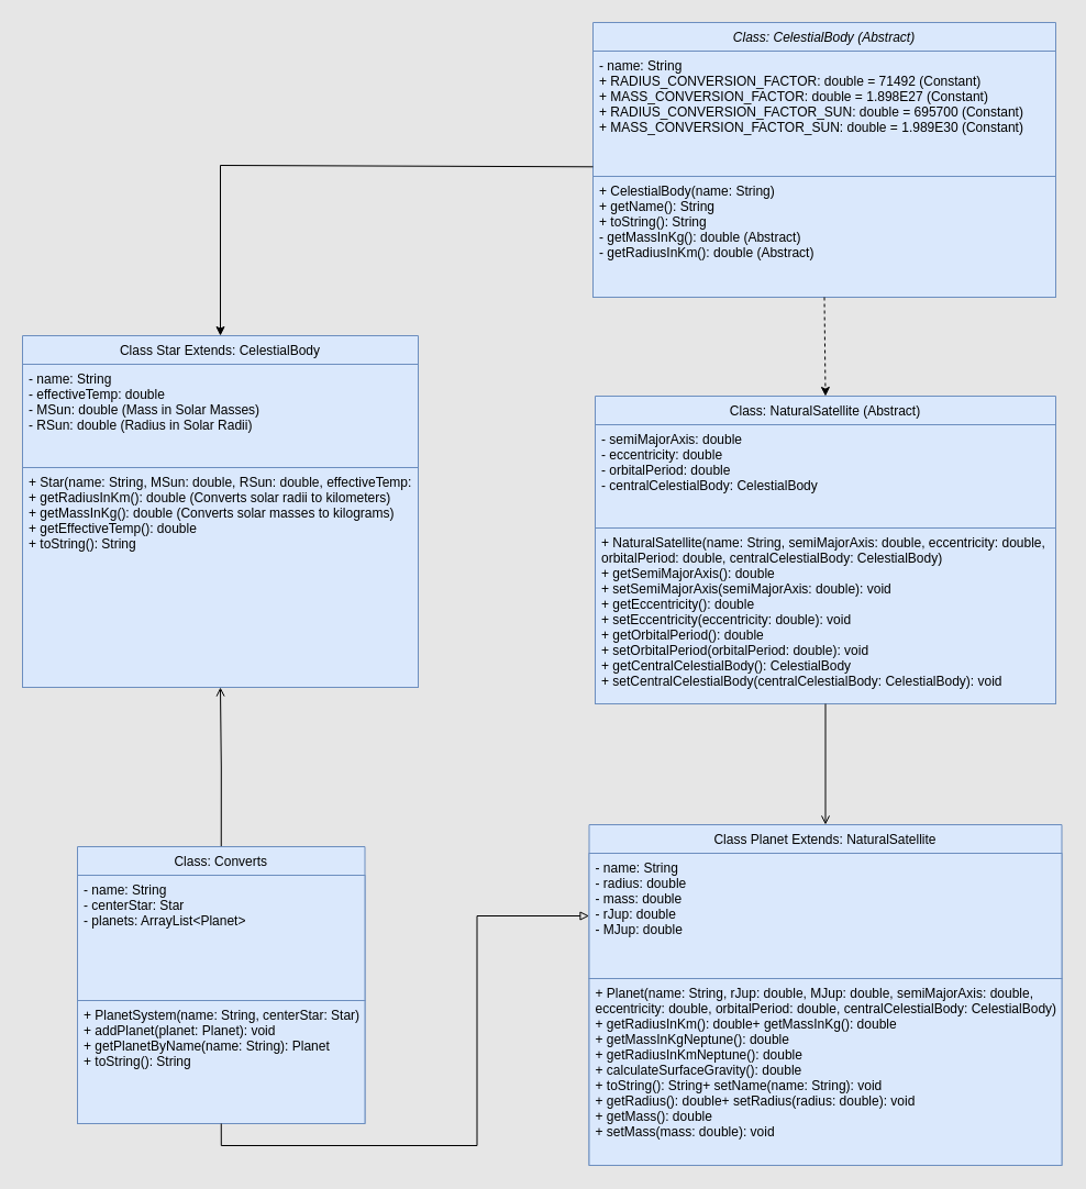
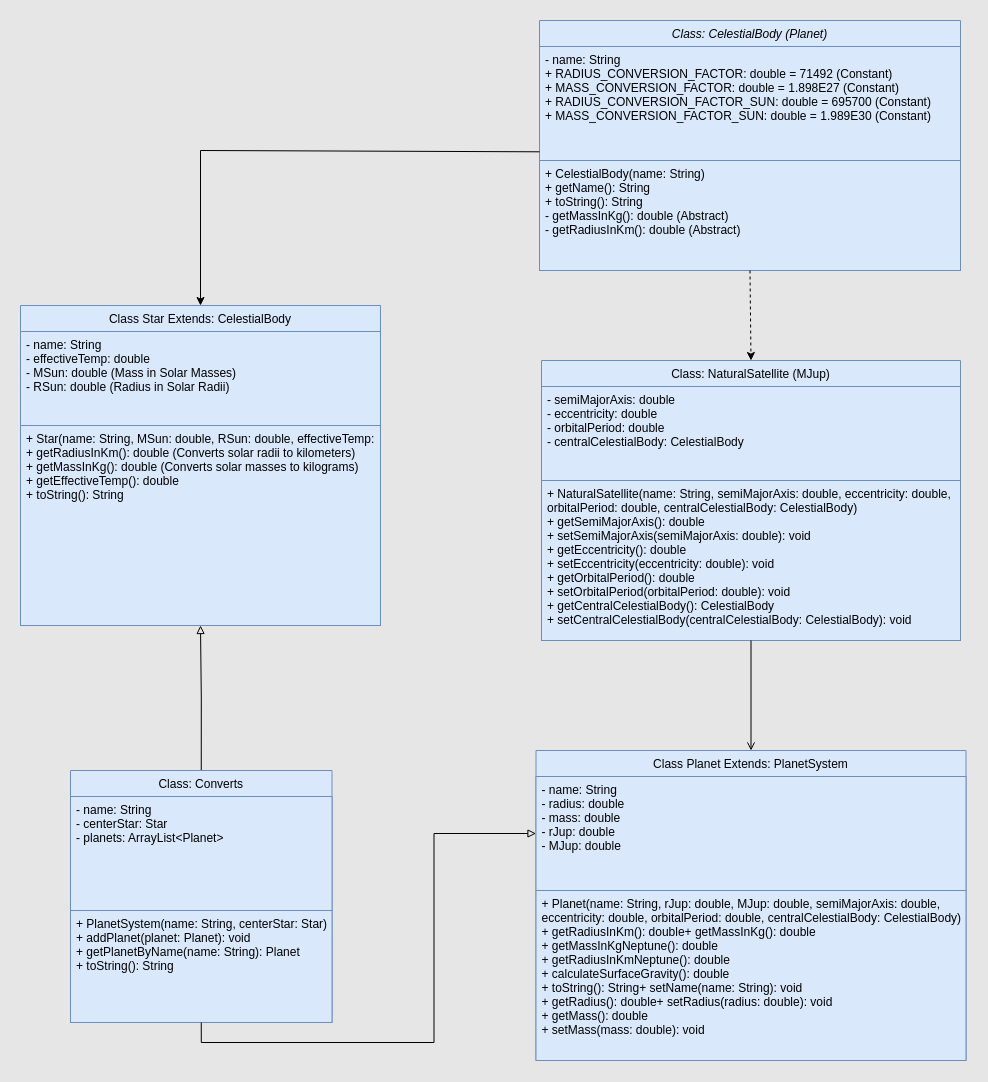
  <mxCell id="0" />
  <mxCell id="1" parent="0" />
- <mxCell id="2" value="Class: CelestialBody (Abstract)&#10;" style="swimlane;fontStyle=2;align=center;verticalAlign=top;childLayout=stackLayout;horizontal=1;startSize=26;horizontalStack=0;resizeParent=1;resizeLast=0;collapsible=1;marginBottom=0;rounded=0;shadow=0;strokeWidth=1;fillColor=#dae8fc;strokeColor=#6c8ebf;" parent="1" vertex="1"><mxGeometry x="539" y="20" width="421" height="250" as="geometry"><mxRectangle x="230" y="140" width="160" height="26" as="alternateBounds" /></mxGeometry></mxCell>
+ <mxCell id="2" value="Class: CelestialBody (Planet)&#10;" style="swimlane;fontStyle=2;align=center;verticalAlign=top;childLayout=stackLayout;horizontal=1;startSize=26;horizontalStack=0;resizeParent=1;resizeLast=0;collapsible=1;marginBottom=0;rounded=0;shadow=0;strokeWidth=1;fillColor=#dae8fc;strokeColor=#6c8ebf;" parent="1" vertex="1"><mxGeometry x="539" y="20" width="421" height="250" as="geometry"><mxRectangle x="230" y="140" width="160" height="26" as="alternateBounds" /></mxGeometry></mxCell>
  <mxCell id="3" value="- name: String&#10;+ RADIUS_CONVERSION_FACTOR: double = 71492 (Constant)&#10;+ MASS_CONVERSION_FACTOR: double = 1.898E27 (Constant)&#10;+ RADIUS_CONVERSION_FACTOR_SUN: double = 695700 (Constant)&#10;+ MASS_CONVERSION_FACTOR_SUN: double = 1.989E30 (Constant)" style="text;align=left;verticalAlign=top;spacingLeft=4;spacingRight=4;overflow=hidden;rotatable=0;points=[[0,0.5],[1,0.5]];portConstraint=eastwest;fillColor=#dae8fc;strokeColor=#6c8ebf;" parent="2" vertex="1"><mxGeometry y="26" width="421" height="114" as="geometry" /></mxCell>
  <mxCell id="4" value="" style="line;html=1;strokeWidth=1;align=left;verticalAlign=middle;spacingTop=-1;spacingLeft=3;spacingRight=3;rotatable=0;labelPosition=right;points=[];portConstraint=eastwest;" parent="2" vertex="1"><mxGeometry y="140" width="421" as="geometry" /></mxCell>
  <mxCell id="5" value="+ CelestialBody(name: String)&#10;+ getName(): String&#10;+ toString(): String&#10;- getMassInKg(): double (Abstract)&#10;- getRadiusInKm(): double (Abstract)" style="text;align=left;verticalAlign=top;spacingLeft=4;spacingRight=4;overflow=hidden;rotatable=0;points=[[0,0.5],[1,0.5]];portConstraint=eastwest;fillColor=#dae8fc;strokeColor=#6c8ebf;" parent="2" vertex="1"><mxGeometry y="140" width="421" height="110" as="geometry" /></mxCell>
  <mxCell id="6" value="Class Star Extends: CelestialBody&#10;" style="swimlane;fontStyle=0;align=center;verticalAlign=top;childLayout=stackLayout;horizontal=1;startSize=26;horizontalStack=0;resizeParent=1;resizeLast=0;collapsible=1;marginBottom=0;rounded=0;shadow=0;strokeWidth=1;fillColor=#dae8fc;strokeColor=#6c8ebf;" parent="1" vertex="1"><mxGeometry x="20" y="305" width="360" height="320" as="geometry"><mxRectangle x="130" y="380" width="160" height="26" as="alternateBounds" /></mxGeometry></mxCell>
  <mxCell id="7" value="- name: String&#10;- effectiveTemp: double&#10;- MSun: double (Mass in Solar Masses)&#10;- RSun: double (Radius in Solar Radii)" style="text;align=left;verticalAlign=top;spacingLeft=4;spacingRight=4;overflow=hidden;rotatable=0;points=[[0,0.5],[1,0.5]];portConstraint=eastwest;fillColor=#dae8fc;strokeColor=#6c8ebf;" parent="6" vertex="1"><mxGeometry y="26" width="360" height="94" as="geometry" /></mxCell>
  <mxCell id="8" value="+ Star(name: String, MSun: double, RSun: double, effectiveTemp: double)&#10;+ getRadiusInKm(): double (Converts solar radii to kilometers)&#10;+ getMassInKg(): double (Converts solar masses to kilograms)&#10;+ getEffectiveTemp(): double&#10;+ toString(): String" style="text;align=left;verticalAlign=top;spacingLeft=4;spacingRight=4;overflow=hidden;rotatable=0;points=[[0,0.5],[1,0.5]];portConstraint=eastwest;fillColor=#dae8fc;strokeColor=#6c8ebf;" parent="6" vertex="1"><mxGeometry y="120" width="360" height="200" as="geometry" /></mxCell>
- <mxCell id="9" style="edgeStyle=orthogonalEdgeStyle;rounded=0;orthogonalLoop=1;jettySize=auto;html=1;exitX=0.5;exitY=0;exitDx=0;exitDy=0;endArrow=open;endFill=0;entryX=0.5;entryY=1;entryDx=0;entryDy=0;" parent="1" source="10" target="6" edge="1"><mxGeometry relative="1" as="geometry"><mxPoint x="200" y="780" as="targetPoint" /></mxGeometry></mxCell>
+ <mxCell id="9" style="edgeStyle=orthogonalEdgeStyle;rounded=0;orthogonalLoop=1;jettySize=auto;html=1;exitX=0.5;exitY=0;exitDx=0;exitDy=0;endArrow=block;endFill=0;entryX=0.5;entryY=1;entryDx=0;entryDy=0;" parent="1" source="10" target="6" edge="1"><mxGeometry relative="1" as="geometry"><mxPoint x="200" y="780" as="targetPoint" /></mxGeometry></mxCell>
  <mxCell id="10" value="Class: Converts&#10;" style="swimlane;fontStyle=0;align=center;verticalAlign=top;childLayout=stackLayout;horizontal=1;startSize=26;horizontalStack=0;resizeParent=1;resizeLast=0;collapsible=1;marginBottom=0;rounded=0;shadow=0;strokeWidth=1;fillColor=#dae8fc;strokeColor=#6c8ebf;" parent="1" vertex="1"><mxGeometry x="70" y="770" width="261.5" height="252" as="geometry"><mxRectangle x="340" y="380" width="170" height="26" as="alternateBounds" /></mxGeometry></mxCell>
  <mxCell id="11" value="- name: String&#10;- centerStar: Star&#10;- planets: ArrayList&lt;Planet&gt;" style="text;align=left;verticalAlign=top;spacingLeft=4;spacingRight=4;overflow=hidden;rotatable=0;points=[[0,0.5],[1,0.5]];portConstraint=eastwest;fillColor=#dae8fc;strokeColor=#6c8ebf;" parent="10" vertex="1"><mxGeometry y="26" width="261.5" height="114" as="geometry" /></mxCell>
  <mxCell id="12" value="+ PlanetSystem(name: String, centerStar: Star)&#10;+ addPlanet(planet: Planet): void&#10;+ getPlanetByName(name: String): Planet&#10;+ toString(): String" style="text;align=left;verticalAlign=top;spacingLeft=4;spacingRight=4;overflow=hidden;rotatable=0;points=[[0,0.5],[1,0.5]];portConstraint=eastwest;fillColor=#dae8fc;strokeColor=#6c8ebf;" parent="10" vertex="1"><mxGeometry y="140" width="261.5" height="112" as="geometry" /></mxCell>
- <mxCell id="13" value="Class Planet Extends: NaturalSatellite" style="swimlane;fontStyle=0;align=center;verticalAlign=top;childLayout=stackLayout;horizontal=1;startSize=26;horizontalStack=0;resizeParent=1;resizeLast=0;collapsible=1;marginBottom=0;rounded=0;shadow=0;strokeWidth=1;fillColor=#dae8fc;strokeColor=#6c8ebf;" parent="1" vertex="1"><mxGeometry x="535.5" y="750" width="430" height="310" as="geometry"><mxRectangle x="550" y="140" width="160" height="26" as="alternateBounds" /></mxGeometry></mxCell>
+ <mxCell id="13" value="Class Planet Extends: PlanetSystem" style="swimlane;fontStyle=0;align=center;verticalAlign=top;childLayout=stackLayout;horizontal=1;startSize=26;horizontalStack=0;resizeParent=1;resizeLast=0;collapsible=1;marginBottom=0;rounded=0;shadow=0;strokeWidth=1;fillColor=#dae8fc;strokeColor=#6c8ebf;" parent="1" vertex="1"><mxGeometry x="535.5" y="750" width="430" height="310" as="geometry"><mxRectangle x="550" y="140" width="160" height="26" as="alternateBounds" /></mxGeometry></mxCell>
  <mxCell id="14" value="- name: String&#10;- radius: double&#10;- mass: double&#10;- rJup: double&#10;- MJup: double" style="text;align=left;verticalAlign=top;spacingLeft=4;spacingRight=4;overflow=hidden;rotatable=0;points=[[0,0.5],[1,0.5]];portConstraint=eastwest;fillColor=#dae8fc;strokeColor=#6c8ebf;" parent="13" vertex="1"><mxGeometry y="26" width="430" height="114" as="geometry" /></mxCell>
  <mxCell id="15" value="+ Planet(name: String, rJup: double, MJup: double, semiMajorAxis: double, &#10;eccentricity: double, orbitalPeriod: double, centralCelestialBody: CelestialBody)&#10;+ getRadiusInKm(): double+ getMassInKg(): double&#10;+ getMassInKgNeptune(): double&#10;+ getRadiusInKmNeptune(): double&#10;+ calculateSurfaceGravity(): double&#10;+ toString(): String+ setName(name: String): void&#10;+ getRadius(): double+ setRadius(radius: double): void&#10;+ getMass(): double&#10;+ setMass(mass: double): void" style="text;align=left;verticalAlign=top;spacingLeft=4;spacingRight=4;overflow=hidden;rotatable=0;points=[[0,0.5],[1,0.5]];portConstraint=eastwest;fillColor=#dae8fc;strokeColor=#6c8ebf;" parent="13" vertex="1"><mxGeometry y="140" width="430" height="170" as="geometry" /></mxCell>
- <mxCell id="16" value="Class: NaturalSatellite (Abstract)&#10;" style="swimlane;fontStyle=0;align=center;verticalAlign=top;childLayout=stackLayout;horizontal=1;startSize=26;horizontalStack=0;resizeParent=1;resizeLast=0;collapsible=1;marginBottom=0;rounded=0;shadow=0;strokeWidth=1;fillColor=#dae8fc;strokeColor=#6c8ebf;" parent="1" vertex="1"><mxGeometry x="541" y="360" width="419" height="280" as="geometry"><mxRectangle x="340" y="380" width="170" height="26" as="alternateBounds" /></mxGeometry></mxCell>
+ <mxCell id="16" value="Class: NaturalSatellite (MJup)&#10;" style="swimlane;fontStyle=0;align=center;verticalAlign=top;childLayout=stackLayout;horizontal=1;startSize=26;horizontalStack=0;resizeParent=1;resizeLast=0;collapsible=1;marginBottom=0;rounded=0;shadow=0;strokeWidth=1;fillColor=#dae8fc;strokeColor=#6c8ebf;" parent="1" vertex="1"><mxGeometry x="541" y="360" width="419" height="280" as="geometry"><mxRectangle x="340" y="380" width="170" height="26" as="alternateBounds" /></mxGeometry></mxCell>
  <mxCell id="17" value="- semiMajorAxis: double&#10;- eccentricity: double&#10;- orbitalPeriod: double&#10;- centralCelestialBody: CelestialBody" style="text;align=left;verticalAlign=top;spacingLeft=4;spacingRight=4;overflow=hidden;rotatable=0;points=[[0,0.5],[1,0.5]];portConstraint=eastwest;fillColor=#dae8fc;strokeColor=#6c8ebf;" parent="16" vertex="1"><mxGeometry y="26" width="419" height="94" as="geometry" /></mxCell>
  <mxCell id="18" value="" style="line;html=1;strokeWidth=1;align=left;verticalAlign=middle;spacingTop=-1;spacingLeft=3;spacingRight=3;rotatable=0;labelPosition=right;points=[];portConstraint=eastwest;fillColor=#dae8fc;strokeColor=#6c8ebf;" parent="16" vertex="1"><mxGeometry y="120" width="419" as="geometry" /></mxCell>
  <mxCell id="19" value="+ NaturalSatellite(name: String, semiMajorAxis: double, eccentricity: double, &#10;orbitalPeriod: double, centralCelestialBody: CelestialBody)&#10;+ getSemiMajorAxis(): double&#10;+ setSemiMajorAxis(semiMajorAxis: double): void&#10;+ getEccentricity(): double&#10;+ setEccentricity(eccentricity: double): void&#10;+ getOrbitalPeriod(): double&#10;+ setOrbitalPeriod(orbitalPeriod: double): void&#10;+ getCentralCelestialBody(): CelestialBody&#10;+ setCentralCelestialBody(centralCelestialBody: CelestialBody): void" style="text;align=left;verticalAlign=top;spacingLeft=4;spacingRight=4;overflow=hidden;rotatable=0;points=[[0,0.5],[1,0.5]];portConstraint=eastwest;fillColor=#dae8fc;strokeColor=#6c8ebf;" parent="16" vertex="1"><mxGeometry y="120" width="419" height="160" as="geometry" /></mxCell>
  <mxCell id="20" value="" style="endArrow=classic;html=1;rounded=0;exitX=0.5;exitY=1;exitDx=0;exitDy=0;entryX=0.5;entryY=0;entryDx=0;entryDy=0;dashed=1;" parent="1" source="2" target="16" edge="1"><mxGeometry width="50" height="50" relative="1" as="geometry"><mxPoint x="900" y="530" as="sourcePoint" /><mxPoint x="749" y="340" as="targetPoint" /></mxGeometry></mxCell>
  <mxCell id="21" value="" style="endArrow=open;html=1;rounded=0;exitX=0.5;exitY=1;exitDx=0;exitDy=0;entryX=0.5;entryY=0;entryDx=0;entryDy=0;" parent="1" source="16" target="13" edge="1"><mxGeometry width="50" height="50" relative="1" as="geometry"><mxPoint x="730" y="610" as="sourcePoint" /><mxPoint x="720" y="640" as="targetPoint" /></mxGeometry></mxCell>
  <mxCell id="22" value="" style="endArrow=classic;html=1;rounded=0;exitX=0;exitY=-0.079;exitDx=0;exitDy=0;exitPerimeter=0;entryX=0.5;entryY=0;entryDx=0;entryDy=0;" parent="1" source="5" target="6" edge="1"><mxGeometry width="50" height="50" relative="1" as="geometry"><mxPoint x="191" y="250" as="sourcePoint" /><mxPoint x="175" y="440" as="targetPoint" /><Array as="points"><mxPoint x="200" y="150" /></Array></mxGeometry></mxCell>
  <mxCell id="23" style="edgeStyle=orthogonalEdgeStyle;rounded=0;orthogonalLoop=1;jettySize=auto;html=1;endArrow=block;endFill=0;exitX=0.5;exitY=1;exitDx=0;exitDy=0;" parent="1" source="10" target="14" edge="1"><mxGeometry relative="1" as="geometry"><mxPoint x="460" y="830" as="targetPoint" /><mxPoint x="310" y="870" as="sourcePoint" /></mxGeometry></mxCell>
